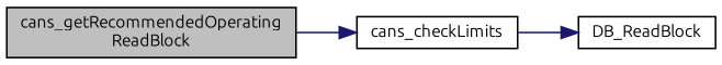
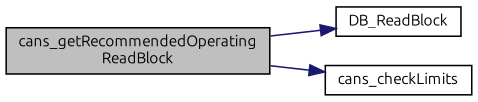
  digraph {
    fontname=Ubuntu
    rankdir=LR
    node [color=black fillcolor=white fontname=Ubuntu fontsize=10 shape=record style=filled]
    edge [color=midnightblue fontname=Ubuntu fontsize=10 labelfontname=Helvetica labelfontsize=10 style=solid]
    n1 [fillcolor=grey75 fontcolor=black height=0.2 label="cans_getRecommendedOperating\lReadBlock" width=0.4]
    n2 [height=0.2 label=DB_ReadBlock width=0.4]
    n3 [height=0.2 label=cans_checkLimits width=0.4]
-   n3 -> n2
+   n1 -> n2
    n1 -> n3
  }
